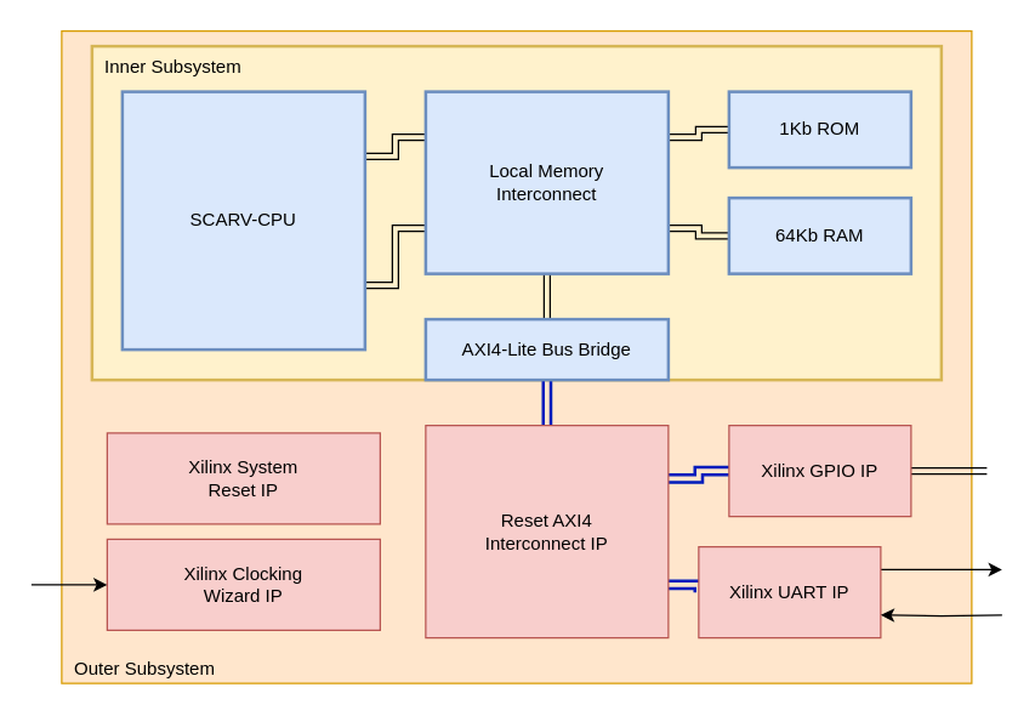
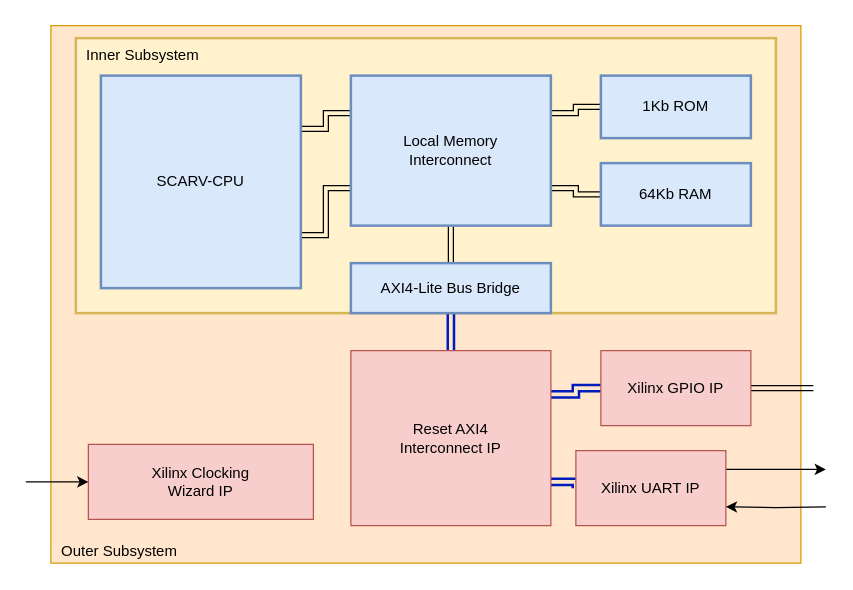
  <mxCell id="0" />
  <mxCell id="1" parent="0" />
  <mxCell id="2" value="&lt;div align=&quot;left&quot;&gt;&amp;nbsp; Outer Subsystem&lt;br&gt;&lt;/div&gt;" style="rounded=0;whiteSpace=wrap;html=1;align=left;verticalAlign=bottom;fillColor=#ffe6cc;strokeColor=#d79b00;" vertex="1" parent="1"><mxGeometry x="40" y="20" width="600" height="430" as="geometry" /></mxCell>
  <mxCell id="3" value="&lt;div align=&quot;left&quot;&gt;&amp;nbsp; Inner Subsystem&lt;br&gt;&lt;/div&gt;" style="rounded=0;whiteSpace=wrap;html=1;align=left;verticalAlign=top;fillColor=#fff2cc;strokeColor=#d6b656;strokeWidth=2;" vertex="1" parent="1"><mxGeometry x="60" y="30" width="560" height="220" as="geometry" /></mxCell>
  <mxCell id="4" style="edgeStyle=orthogonalEdgeStyle;rounded=0;orthogonalLoop=1;jettySize=auto;html=1;exitX=1;exitY=0.25;exitDx=0;exitDy=0;entryX=0;entryY=0.25;entryDx=0;entryDy=0;shape=link;" edge="1" parent="1" source="6" target="10"><mxGeometry relative="1" as="geometry" /></mxCell>
  <mxCell id="5" style="edgeStyle=orthogonalEdgeStyle;rounded=0;orthogonalLoop=1;jettySize=auto;html=1;exitX=1;exitY=0.75;exitDx=0;exitDy=0;entryX=0;entryY=0.75;entryDx=0;entryDy=0;shape=link;" edge="1" parent="1" source="6" target="10"><mxGeometry relative="1" as="geometry" /></mxCell>
  <mxCell id="6" value="SCARV-CPU" style="rounded=0;whiteSpace=wrap;html=1;fillColor=#dae8fc;strokeColor=#6c8ebf;strokeWidth=2;" vertex="1" parent="1"><mxGeometry x="80" y="60" width="160" height="170" as="geometry" /></mxCell>
  <mxCell id="7" style="edgeStyle=orthogonalEdgeStyle;shape=link;rounded=0;orthogonalLoop=1;jettySize=auto;html=1;exitX=0.5;exitY=1;exitDx=0;exitDy=0;entryX=0.5;entryY=0;entryDx=0;entryDy=0;" edge="1" parent="1" source="10" target="14"><mxGeometry relative="1" as="geometry" /></mxCell>
  <mxCell id="8" style="edgeStyle=orthogonalEdgeStyle;shape=link;rounded=0;orthogonalLoop=1;jettySize=auto;html=1;exitX=1;exitY=0.25;exitDx=0;exitDy=0;entryX=0;entryY=0.5;entryDx=0;entryDy=0;" edge="1" parent="1" source="10" target="11"><mxGeometry relative="1" as="geometry" /></mxCell>
  <mxCell id="9" style="edgeStyle=orthogonalEdgeStyle;shape=link;rounded=0;orthogonalLoop=1;jettySize=auto;html=1;exitX=1;exitY=0.75;exitDx=0;exitDy=0;entryX=0;entryY=0.5;entryDx=0;entryDy=0;" edge="1" parent="1" source="10" target="12"><mxGeometry relative="1" as="geometry" /></mxCell>
  <mxCell id="10" value="&lt;div&gt;Local Memory&lt;/div&gt;&lt;div&gt;Interconnect&lt;/div&gt;" style="rounded=0;whiteSpace=wrap;html=1;fillColor=#dae8fc;strokeColor=#6c8ebf;strokeWidth=2;" vertex="1" parent="1"><mxGeometry x="280" y="60" width="160" height="120" as="geometry" /></mxCell>
  <mxCell id="11" value="1Kb ROM" style="rounded=0;whiteSpace=wrap;html=1;fillColor=#dae8fc;strokeColor=#6c8ebf;strokeWidth=2;" vertex="1" parent="1"><mxGeometry x="480" y="60" width="120" height="50" as="geometry" /></mxCell>
  <mxCell id="12" value="64Kb RAM" style="rounded=0;whiteSpace=wrap;html=1;fillColor=#dae8fc;strokeColor=#6c8ebf;strokeWidth=2;" vertex="1" parent="1"><mxGeometry x="480" y="130" width="120" height="50" as="geometry" /></mxCell>
  <mxCell id="13" style="edgeStyle=orthogonalEdgeStyle;shape=link;rounded=0;orthogonalLoop=1;jettySize=auto;html=1;exitX=0.5;exitY=1;exitDx=0;exitDy=0;entryX=0.5;entryY=0;entryDx=0;entryDy=0;strokeWidth=2;fillColor=#0050ef;strokeColor=#001DBC;" edge="1" parent="1" source="14" target="17"><mxGeometry relative="1" as="geometry" /></mxCell>
  <mxCell id="14" value="AXI4-Lite Bus Bridge" style="rounded=0;whiteSpace=wrap;html=1;fillColor=#dae8fc;strokeColor=#6c8ebf;strokeWidth=2;" vertex="1" parent="1"><mxGeometry x="280" y="210" width="160" height="40" as="geometry" /></mxCell>
  <mxCell id="15" style="edgeStyle=orthogonalEdgeStyle;shape=link;rounded=0;orthogonalLoop=1;jettySize=auto;html=1;exitX=1;exitY=0.25;exitDx=0;exitDy=0;entryX=0;entryY=0.5;entryDx=0;entryDy=0;strokeWidth=2;fillColor=#0050ef;strokeColor=#001DBC;" edge="1" parent="1" source="17" target="19"><mxGeometry relative="1" as="geometry" /></mxCell>
  <mxCell id="16" style="edgeStyle=orthogonalEdgeStyle;shape=link;rounded=0;orthogonalLoop=1;jettySize=auto;html=1;exitX=1;exitY=0.75;exitDx=0;exitDy=0;entryX=0;entryY=0.5;entryDx=0;entryDy=0;strokeWidth=2;fillColor=#0050ef;strokeColor=#001DBC;" edge="1" parent="1" source="17" target="21"><mxGeometry relative="1" as="geometry" /></mxCell>
  <mxCell id="17" value="Reset AXI4 &lt;br&gt;&lt;div&gt;Interconnect IP&lt;/div&gt;" style="rounded=0;whiteSpace=wrap;html=1;fillColor=#f8cecc;strokeColor=#b85450;" vertex="1" parent="1"><mxGeometry x="280" y="280" width="160" height="140" as="geometry" /></mxCell>
  <mxCell id="18" style="edgeStyle=orthogonalEdgeStyle;shape=link;rounded=0;orthogonalLoop=1;jettySize=auto;html=1;exitX=1;exitY=0.5;exitDx=0;exitDy=0;" edge="1" parent="1" source="19"><mxGeometry relative="1" as="geometry"><mxPoint x="650" y="310" as="targetPoint" /></mxGeometry></mxCell>
  <mxCell id="19" value="Xilinx GPIO IP" style="rounded=0;whiteSpace=wrap;html=1;fillColor=#f8cecc;strokeColor=#b85450;" vertex="1" parent="1"><mxGeometry x="480" y="280" width="120" height="60" as="geometry" /></mxCell>
  <mxCell id="20" style="edgeStyle=orthogonalEdgeStyle;rounded=0;orthogonalLoop=1;jettySize=auto;html=1;exitX=1;exitY=0.25;exitDx=0;exitDy=0;" edge="1" parent="1" source="21"><mxGeometry relative="1" as="geometry"><mxPoint x="660" y="375" as="targetPoint" /></mxGeometry></mxCell>
  <mxCell id="21" value="Xilinx UART IP" style="rounded=0;whiteSpace=wrap;html=1;fillColor=#f8cecc;strokeColor=#b85450;" vertex="1" parent="1"><mxGeometry x="460" y="360" width="120" height="60" as="geometry" /></mxCell>
  <mxCell id="22" value="&lt;div&gt;Xilinx Clocking&lt;/div&gt;&lt;div&gt;Wizard IP&lt;br&gt;&lt;/div&gt;" style="rounded=0;whiteSpace=wrap;html=1;fillColor=#f8cecc;strokeColor=#b85450;" vertex="1" parent="1"><mxGeometry x="70" y="355" width="180" height="60" as="geometry" /></mxCell>
- <mxCell id="23" value="&lt;div&gt;Xilinx System&lt;/div&gt;&lt;div&gt;Reset IP&lt;br&gt;&lt;/div&gt;" style="rounded=0;whiteSpace=wrap;html=1;fillColor=#f8cecc;strokeColor=#b85450;" vertex="1" parent="1"><mxGeometry x="70" y="285" width="180" height="60" as="geometry" /></mxCell>
  <mxCell id="24" value="" style="endArrow=classic;html=1;entryX=0;entryY=0.5;entryDx=0;entryDy=0;" edge="1" parent="1" target="22"><mxGeometry width="50" height="50" relative="1" as="geometry"><mxPoint x="20" y="385" as="sourcePoint" /><mxPoint x="90" y="470" as="targetPoint" /></mxGeometry></mxCell>
  <mxCell id="25" style="edgeStyle=orthogonalEdgeStyle;rounded=0;orthogonalLoop=1;jettySize=auto;html=1;entryX=1;entryY=0.75;entryDx=0;entryDy=0;" edge="1" parent="1" target="21"><mxGeometry relative="1" as="geometry"><mxPoint x="670" y="385" as="targetPoint" /><mxPoint x="660" y="405" as="sourcePoint" /></mxGeometry></mxCell>
